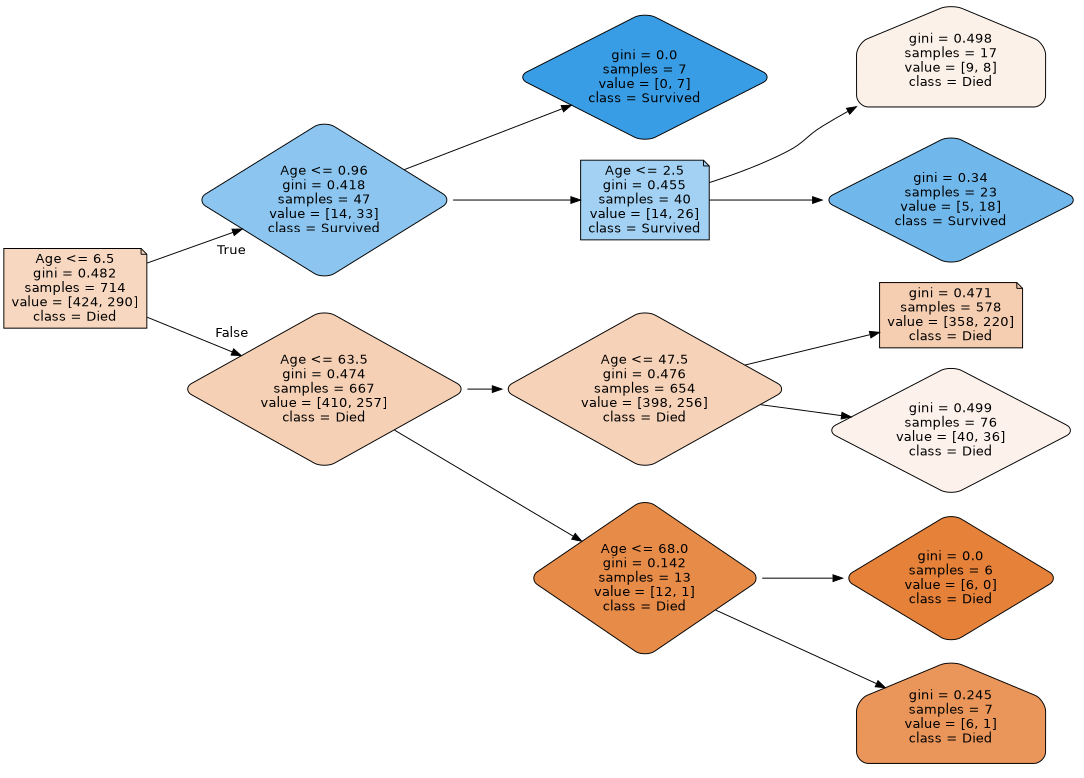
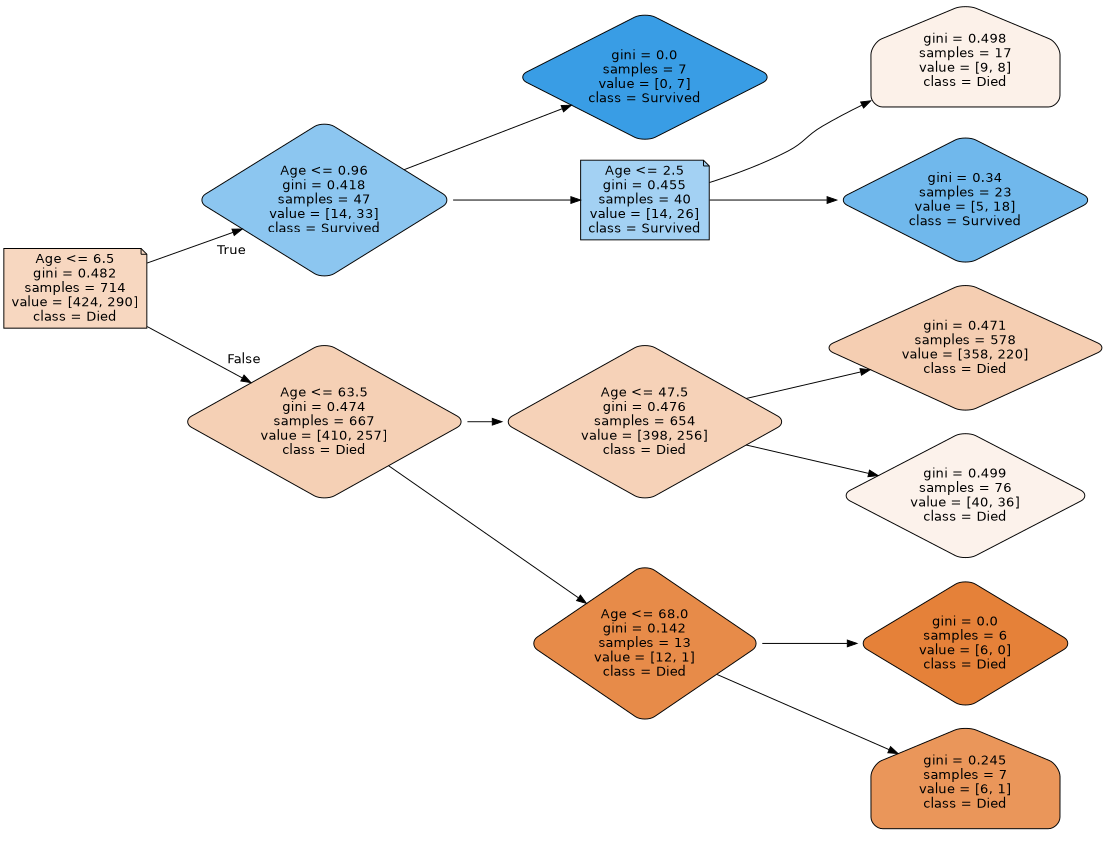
  digraph {
    rankdir=LR
    node [color=black fontname=helvetica shape=diamond style="filled, rounded"]
    edge [fontname=helvetica]
    n1 [fillcolor="#e5813951" label="Age <= 6.5\ngini = 0.482\nsamples = 714\nvalue = [424, 290]\nclass = Died" shape=note]
    n2 [fillcolor="#399de593" label="Age <= 0.96\ngini = 0.418\nsamples = 47\nvalue = [14, 33]\nclass = Survived"]
    n3 [fillcolor="#e581395f" label="Age <= 63.5\ngini = 0.474\nsamples = 667\nvalue = [410, 257]\nclass = Died"]
    n4 [fillcolor="#399de5ff" label="gini = 0.0\nsamples = 7\nvalue = [0, 7]\nclass = Survived"]
    n5 [fillcolor="#399de576" label="Age <= 2.5\ngini = 0.455\nsamples = 40\nvalue = [14, 26]\nclass = Survived" shape=note]
    n6 [fillcolor="#e581395b" label="Age <= 47.5\ngini = 0.476\nsamples = 654\nvalue = [398, 256]\nclass = Died"]
    n7 [fillcolor="#e58139ea" label="Age <= 68.0\ngini = 0.142\nsamples = 13\nvalue = [12, 1]\nclass = Died"]
    n8 [fillcolor="#e581391c" label="gini = 0.498\nsamples = 17\nvalue = [9, 8]\nclass = Died" shape=house]
    n9 [fillcolor="#399de5b8" label="gini = 0.34\nsamples = 23\nvalue = [5, 18]\nclass = Survived"]
-   n10 [fillcolor="#e5813962" label="gini = 0.471\nsamples = 578\nvalue = [358, 220]\nclass = Died" shape=note]
+   n10 [fillcolor="#e5813962" label="gini = 0.471\nsamples = 578\nvalue = [358, 220]\nclass = Died"]
    n11 [fillcolor="#e5813919" label="gini = 0.499\nsamples = 76\nvalue = [40, 36]\nclass = Died"]
    n12 [fillcolor="#e58139ff" label="gini = 0.0\nsamples = 6\nvalue = [6, 0]\nclass = Died"]
    n13 [fillcolor="#e58139d4" label="gini = 0.245\nsamples = 7\nvalue = [6, 1]\nclass = Died" shape=house]
    n1 -> n2 [headlabel=True labelangle=45 labeldistance=2.5]
    n1 -> n3 [headlabel=False labelangle=-45 labeldistance=2.5]
    n2 -> n4
    n2 -> n5
    n3 -> n6
    n3 -> n7
    n5 -> n8
    n5 -> n9
    n6 -> n10
    n6 -> n11
    n7 -> n12
    n7 -> n13
  }
